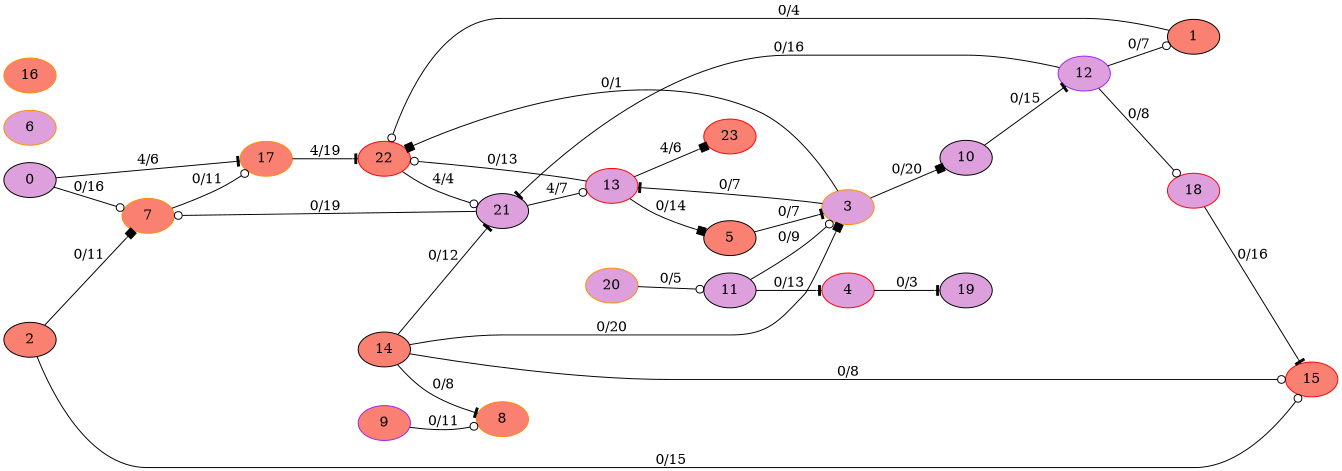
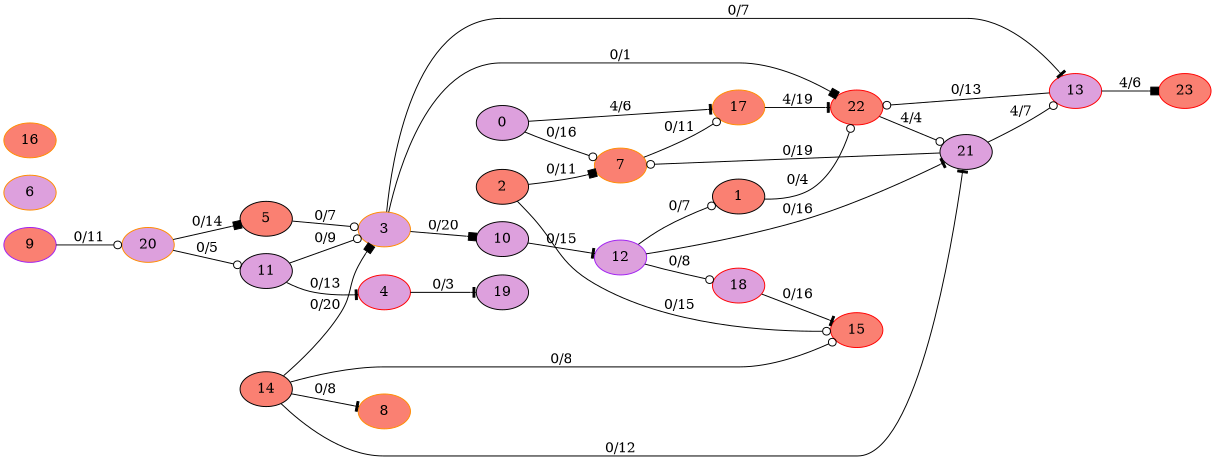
  digraph {
    rankdir=LR
    node [color=black fillcolor=salmon style=filled]
    edge [arrowhead=odot]
    7 [color=darkorange]
    0 [fillcolor=plum]
    17 [color=darkorange]
    22 [color=red]
    21 [fillcolor=plum]
    1
    13 [color=red fillcolor=plum]
    2
    15 [color=red]
    3 [color=darkorange fillcolor=plum]
    10 [fillcolor=plum]
    12 [color=purple fillcolor=plum]
    5
    23 [color=red]
    18 [color=red fillcolor=plum]
    4 [color=red fillcolor=plum]
    19 [fillcolor=plum]
    6 [color=darkorange fillcolor=plum]
    8 [color=darkorange]
    9 [color=purple]
    11 [fillcolor=plum]
    14
    16 [color=darkorange]
    20 [color=darkorange fillcolor=plum]
    7 -> 17 [label="0/11"]
    0 -> 7 [label="0/16"]
    0 -> 17 [arrowhead=tee label="4/6"]
    17 -> 22 [arrowhead=tee label="4/19"]
    22 -> 21 [label="4/4"]
    21 -> 7 [label="0/19"]
    21 -> 13 [label="4/7"]
    1 -> 22 [label="0/4"]
    13 -> 22 [label="0/13"]
-   13 -> 5 [arrowhead=box label="0/14"]
+   20 -> 5 [arrowhead=box label="0/14"]
    13 -> 23 [arrowhead=box label="4/6"]
    2 -> 7 [arrowhead=box label="0/11"]
    2 -> 15 [label="0/15"]
    3 -> 22 [arrowhead=box label="0/1"]
    3 -> 13 [arrowhead=tee label="0/7"]
    3 -> 10 [arrowhead=box label="0/20"]
    10 -> 12 [arrowhead=tee label="0/15"]
    12 -> 21 [arrowhead=tee label="0/16"]
    12 -> 1 [label="0/7"]
    12 -> 18 [label="0/8"]
-   5 -> 3 [arrowhead=tee label="0/7"]
+   5 -> 3 [label="0/7"]
    18 -> 15 [arrowhead=tee label="0/16"]
    4 -> 19 [arrowhead=tee label="0/3"]
-   9 -> 8 [label="0/11"]
+   9 -> 20 [label="0/11"]
    11 -> 3 [label="0/9"]
    11 -> 4 [arrowhead=tee label="0/13"]
    14 -> 21 [arrowhead=tee label="0/12"]
    14 -> 15 [label="0/8"]
    14 -> 3 [arrowhead=box label="0/20"]
    14 -> 8 [arrowhead=tee label="0/8"]
    20 -> 11 [label="0/5"]
  }
